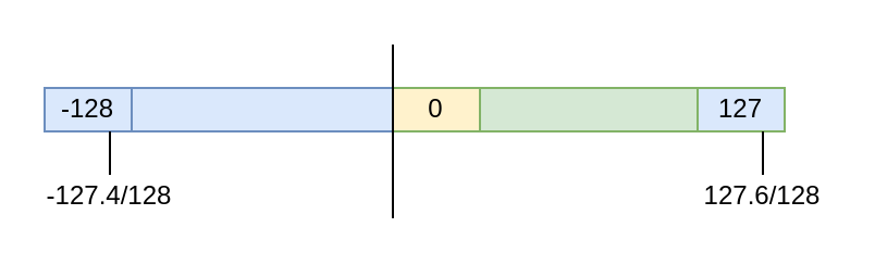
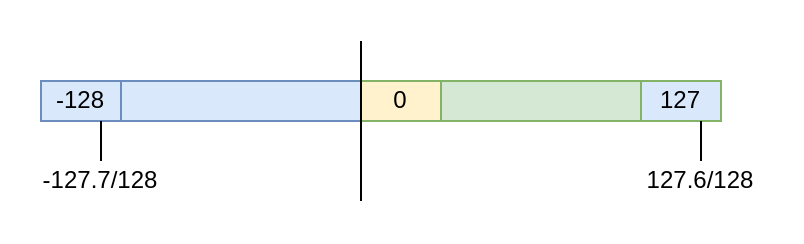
  <mxCell id="0" />
  <mxCell id="1" parent="0" />
  <mxCell id="2" value="-128" style="rounded=0;whiteSpace=wrap;html=1;fillColor=#dae8fc;strokeColor=#6c8ebf;" vertex="1" parent="1"><mxGeometry x="20" y="40" width="40" height="20" as="geometry" /></mxCell>
  <mxCell id="3" value="" style="rounded=0;whiteSpace=wrap;html=1;fillColor=#dae8fc;strokeColor=#6c8ebf;" vertex="1" parent="1"><mxGeometry x="60" y="40" width="120" height="20" as="geometry" /></mxCell>
  <mxCell id="4" value="0" style="rounded=0;whiteSpace=wrap;html=1;fillColor=#fff2cc;strokeColor=#82b366;" vertex="1" parent="1"><mxGeometry x="180" y="40" width="40" height="20" as="geometry" /></mxCell>
  <mxCell id="5" value="" style="rounded=0;whiteSpace=wrap;html=1;fillColor=#d5e8d4;strokeColor=#82b366;" vertex="1" parent="1"><mxGeometry x="220" y="40" width="100" height="20" as="geometry" /></mxCell>
  <mxCell id="6" value="127" style="rounded=0;whiteSpace=wrap;html=1;fillColor=#dae8fc;strokeColor=#82b366;" vertex="1" parent="1"><mxGeometry x="320" y="40" width="40" height="20" as="geometry" /></mxCell>
  <mxCell id="7" value="" style="endArrow=none;html=1;rounded=0;" edge="1" parent="1"><mxGeometry width="50" height="50" relative="1" as="geometry"><mxPoint x="180" y="100" as="sourcePoint" /><mxPoint x="180" y="20" as="targetPoint" /></mxGeometry></mxCell>
  <mxCell id="8" value="" style="endArrow=none;html=1;rounded=0;" edge="1" parent="1"><mxGeometry width="50" height="50" relative="1" as="geometry"><mxPoint x="350" y="80" as="sourcePoint" /><mxPoint x="350" y="60" as="targetPoint" /></mxGeometry></mxCell>
  <mxCell id="9" value="127.6/128" style="text;html=1;strokeColor=none;fillColor=none;align=center;verticalAlign=middle;whiteSpace=wrap;rounded=0;" vertex="1" parent="1"><mxGeometry x="320" y="80" width="60" height="20" as="geometry" /></mxCell>
  <mxCell id="10" value="" style="endArrow=none;html=1;rounded=0;" edge="1" parent="1"><mxGeometry width="50" height="50" relative="1" as="geometry"><mxPoint x="50" y="80" as="sourcePoint" /><mxPoint x="50" y="60" as="targetPoint" /></mxGeometry></mxCell>
- <mxCell id="11" value="-127.4/128" style="text;html=1;strokeColor=none;fillColor=none;align=center;verticalAlign=middle;whiteSpace=wrap;rounded=0;" vertex="1" parent="1"><mxGeometry x="20" y="80" width="60" height="20" as="geometry" /></mxCell>
+ <mxCell id="11" value="-127.7/128" style="text;html=1;strokeColor=none;fillColor=none;align=center;verticalAlign=middle;whiteSpace=wrap;rounded=0;" vertex="1" parent="1"><mxGeometry x="20" y="80" width="60" height="20" as="geometry" /></mxCell>
